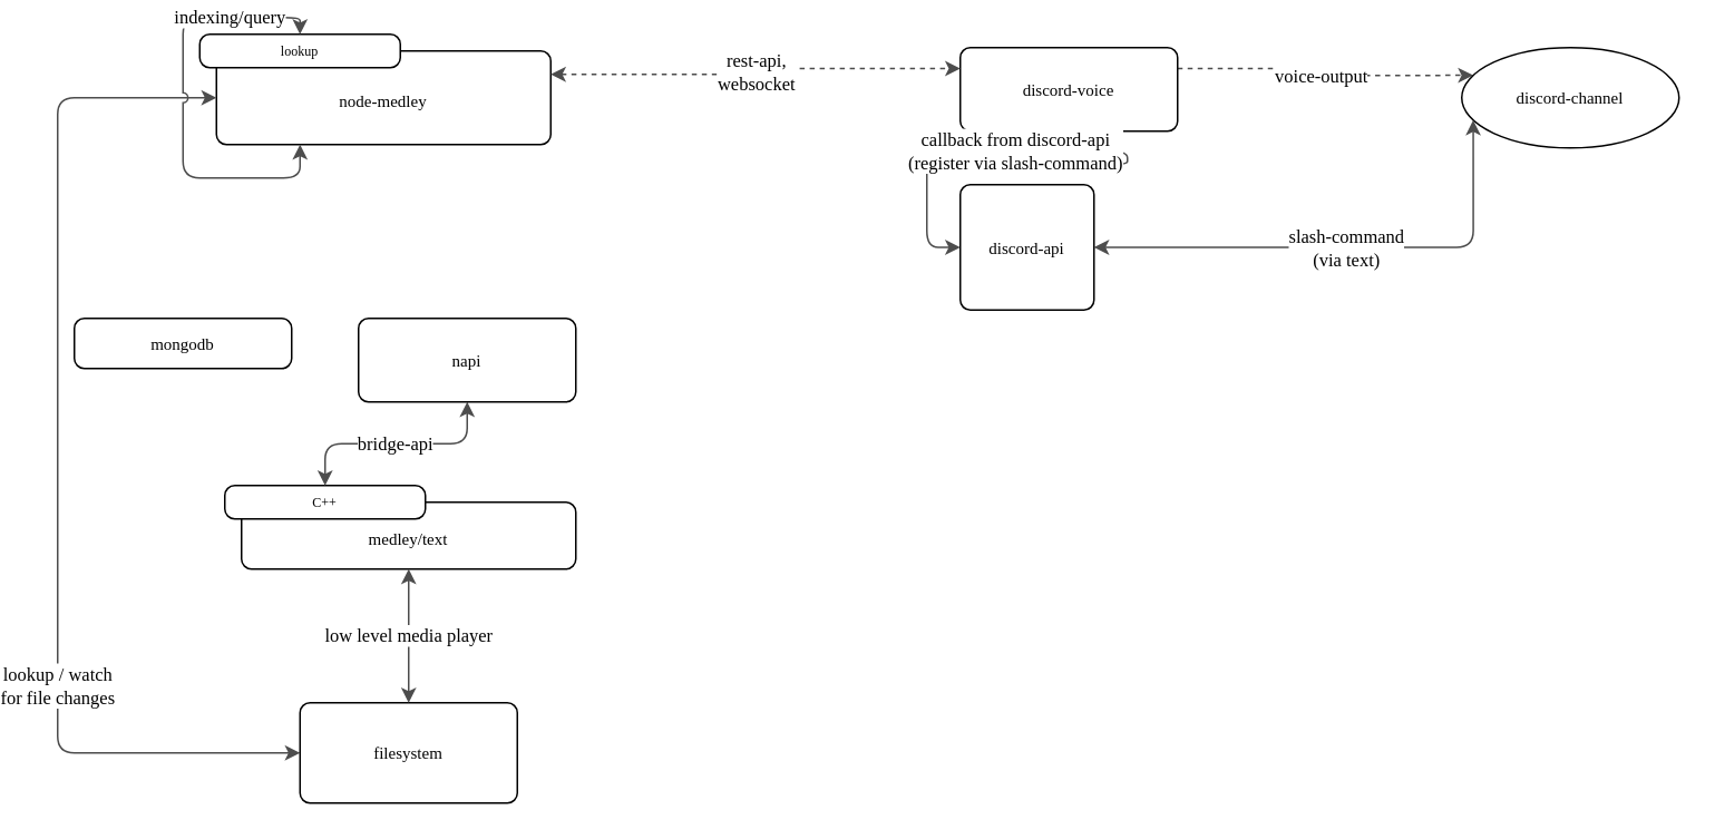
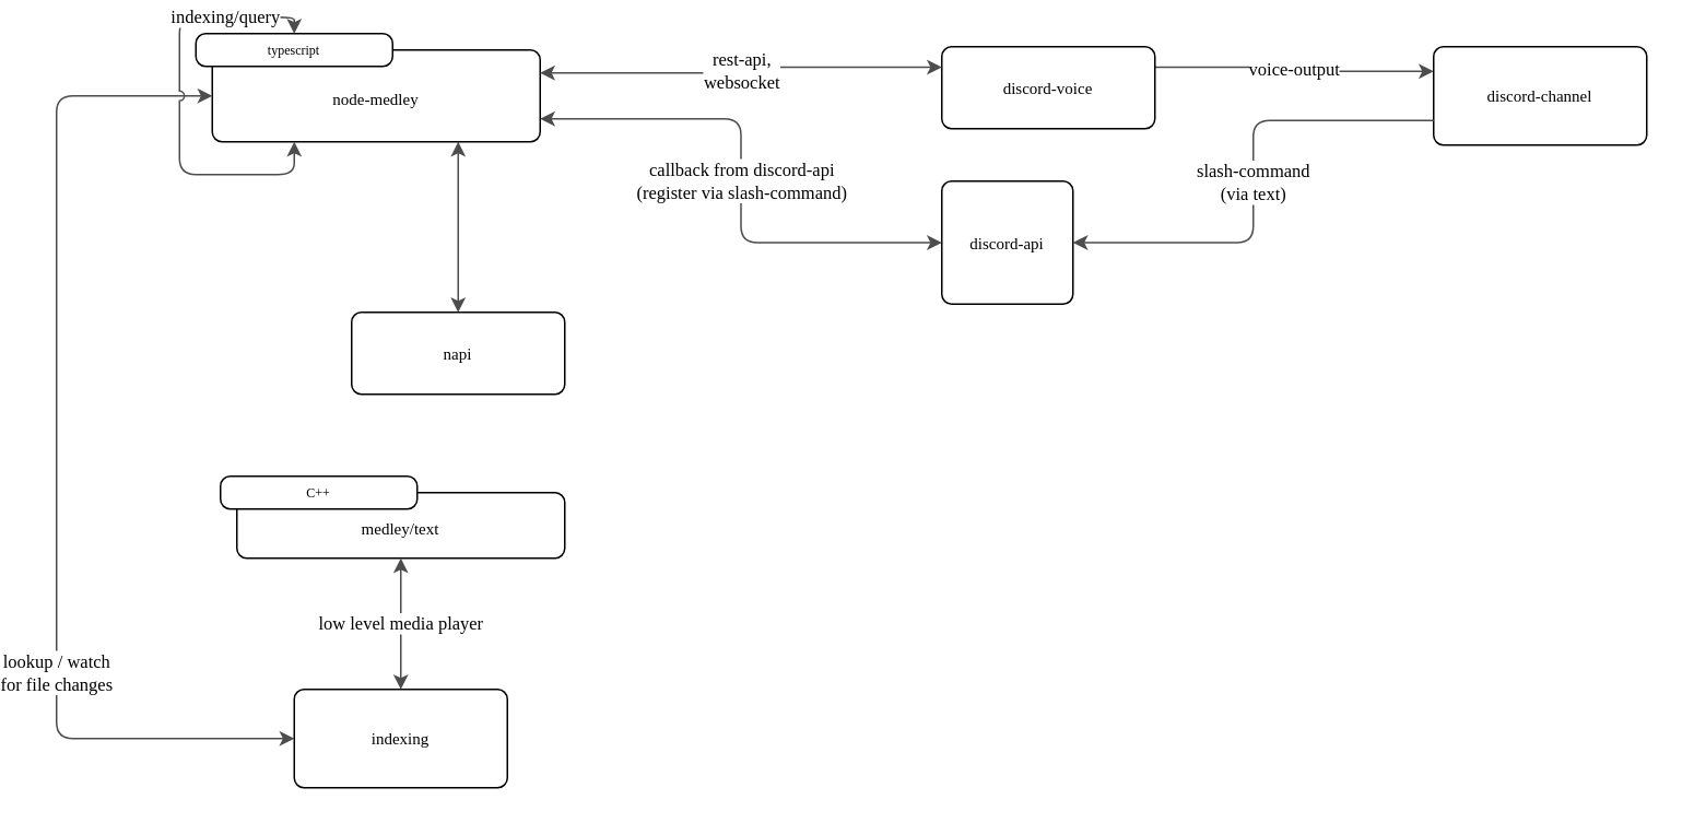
  <mxCell id="0" />
  <mxCell id="1" parent="0" />
+ <mxCell id="2" style="edgeStyle=orthogonalEdgeStyle;rounded=1;jumpStyle=arc;orthogonalLoop=1;jettySize=auto;html=1;entryX=0.5;entryY=0;entryDx=0;entryDy=0;strokeColor=#4D4D4D;fontFamily=Prompt;fontSource=https://fonts.googleapis.com/css?family=Prompt;fillColor=#4D4D4D;startArrow=classic;startFill=1;exitX=0;exitY=0.75;exitDx=0;exitDy=0;" edge="1" parent="1" source="9" target="7"><mxGeometry relative="1" as="geometry"><mxPoint x="215" y="90" as="sourcePoint" /></mxGeometry></mxCell>
  <mxCell id="3" value="" style="group;absoluteArcSize=1;labelBackgroundColor=none;fontSize=6;fontColor=default;html=1;recursiveResize=1;labelBorderColor=none;fontFamily=Prompt;fontSource=https%3A%2F%2Ffonts.googleapis.com%2Fcss%3Ffamily%3DPrompt;" vertex="1" connectable="0" parent="1"><mxGeometry x="120" y="290" width="210" height="50" as="geometry" /></mxCell>
  <mxCell id="4" value="medley/text" style="rounded=1;whiteSpace=wrap;html=1;labelBackgroundColor=default;fontFamily=Prompt;fontSource=https%3A%2F%2Ffonts.googleapis.com%2Fcss%3Ffamily%3DPrompt;fontSize=10;fontColor=default;strokeColor=default;fillColor=default;gradientColor=none;arcSize=12;direction=north;movable=0;absoluteArcSize=1;labelBorderColor=none;spacingTop=4;" vertex="1" parent="3"><mxGeometry x="10" y="10" width="200" height="40" as="geometry" /></mxCell>
  <mxCell id="5" value="&lt;span style=&quot;font-size: 8px;&quot;&gt;C++&lt;/span&gt;" style="rounded=1;whiteSpace=wrap;html=1;labelBackgroundColor=none;fontFamily=Prompt;fontSource=https%3A%2F%2Ffonts.googleapis.com%2Fcss%3Ffamily%3DPrompt;fontSize=8;fontColor=default;strokeColor=default;fillColor=default;gradientColor=none;arcSize=12;absoluteArcSize=1;resizable=0;labelBorderColor=none;" vertex="1" parent="3"><mxGeometry width="120" height="20" as="geometry" /></mxCell>
- <mxCell id="6" value="bridge-api" style="edgeStyle=orthogonalEdgeStyle;rounded=1;jumpStyle=arc;orthogonalLoop=1;jettySize=auto;html=1;exitX=0.5;exitY=1;exitDx=0;exitDy=0;strokeColor=#4D4D4D;fontFamily=Prompt;fontSource=https://fonts.googleapis.com/css?family=Prompt;fillColor=#4D4D4D;startArrow=classic;startFill=1;" edge="1" parent="1" source="7" target="5"><mxGeometry relative="1" as="geometry" /></mxCell>
  <mxCell id="7" value="napi" style="rounded=1;whiteSpace=wrap;html=1;labelBackgroundColor=none;fontFamily=Prompt;fontSource=https%3A%2F%2Ffonts.googleapis.com%2Fcss%3Ffamily%3DPrompt;fontSize=10;fontColor=default;strokeColor=default;fillColor=default;gradientColor=none;arcSize=12;absoluteArcSize=1;labelBorderColor=none;" vertex="1" parent="1"><mxGeometry x="200" y="190" width="130" height="50" as="geometry" /></mxCell>
  <mxCell id="8" value="" style="group;absoluteArcSize=1;labelBackgroundColor=none;fontSize=6;fontColor=default;html=1;recursiveResize=1;labelBorderColor=none;fontFamily=Prompt;fontSource=https%3A%2F%2Ffonts.googleapis.com%2Fcss%3Ffamily%3DPrompt;" vertex="1" connectable="0" parent="1"><mxGeometry x="105" y="20" width="210" height="70" as="geometry" /></mxCell>
  <mxCell id="9" value="node-medley" style="rounded=1;whiteSpace=wrap;html=1;labelBackgroundColor=default;fontFamily=Prompt;fontSource=https%3A%2F%2Ffonts.googleapis.com%2Fcss%3Ffamily%3DPrompt;fontSize=10;fontColor=default;strokeColor=default;fillColor=default;gradientColor=none;arcSize=12;direction=north;movable=0;absoluteArcSize=1;labelBorderColor=none;spacingTop=4;" vertex="1" parent="8"><mxGeometry x="10" y="10" width="200" height="56" as="geometry" /></mxCell>
- <mxCell id="10" value="&lt;span style=&quot;font-size: 8px;&quot;&gt;lookup&lt;/span&gt;" style="rounded=1;whiteSpace=wrap;html=1;labelBackgroundColor=none;fontFamily=Prompt;fontSource=https%3A%2F%2Ffonts.googleapis.com%2Fcss%3Ffamily%3DPrompt;fontSize=8;fontColor=default;strokeColor=default;fillColor=default;gradientColor=none;arcSize=12;absoluteArcSize=1;resizable=0;labelBorderColor=none;" vertex="1" parent="8"><mxGeometry width="120" height="20" as="geometry" /></mxCell>
- <mxCell id="11" value="voice-output" style="edgeStyle=orthogonalEdgeStyle;rounded=1;jumpStyle=arc;orthogonalLoop=1;jettySize=auto;html=1;exitX=1;exitY=0.25;exitDx=0;exitDy=0;entryX=0;entryY=0.25;entryDx=0;entryDy=0;strokeColor=#4D4D4D;fontFamily=Prompt;fontSource=https://fonts.googleapis.com/css?family=Prompt;startArrow=none;startFill=0;fillColor=#4D4D4D;dashed=1;" edge="1" parent="1" source="12" target="14"><mxGeometry relative="1" as="geometry" /></mxCell>
+ <mxCell id="10" value="&lt;span style=&quot;font-size: 8px;&quot;&gt;typescript&lt;/span&gt;" style="rounded=1;whiteSpace=wrap;html=1;labelBackgroundColor=none;fontFamily=Prompt;fontSource=https%3A%2F%2Ffonts.googleapis.com%2Fcss%3Ffamily%3DPrompt;fontSize=8;fontColor=default;strokeColor=default;fillColor=default;gradientColor=none;arcSize=12;absoluteArcSize=1;resizable=0;labelBorderColor=none;" vertex="1" parent="8"><mxGeometry width="120" height="20" as="geometry" /></mxCell>
+ <mxCell id="11" value="voice-output" style="edgeStyle=orthogonalEdgeStyle;rounded=1;jumpStyle=arc;orthogonalLoop=1;jettySize=auto;html=1;exitX=1;exitY=0.25;exitDx=0;exitDy=0;entryX=0;entryY=0.25;entryDx=0;entryDy=0;strokeColor=#4D4D4D;fontFamily=Prompt;fontSource=https://fonts.googleapis.com/css?family=Prompt;startArrow=none;startFill=0;fillColor=#4D4D4D;" edge="1" parent="1" source="12" target="14"><mxGeometry relative="1" as="geometry" /></mxCell>
  <mxCell id="12" value="discord-voice" style="rounded=1;whiteSpace=wrap;html=1;labelBackgroundColor=none;fontFamily=Prompt;fontSource=https%3A%2F%2Ffonts.googleapis.com%2Fcss%3Ffamily%3DPrompt;fontSize=10;fontColor=default;strokeColor=default;fillColor=default;gradientColor=none;arcSize=12;absoluteArcSize=1;labelBorderColor=none;" vertex="1" parent="1"><mxGeometry x="560" y="28" width="130" height="50" as="geometry" /></mxCell>
- <mxCell id="13" value="rest-api,&lt;br&gt;websocket" style="edgeStyle=orthogonalEdgeStyle;rounded=1;jumpStyle=arc;orthogonalLoop=1;jettySize=auto;html=1;exitX=0.75;exitY=1;exitDx=0;exitDy=0;entryX=0;entryY=0.25;entryDx=0;entryDy=0;strokeColor=#4D4D4D;fontFamily=Prompt;fontSource=https://fonts.googleapis.com/css?family=Prompt;startArrow=classic;startFill=1;fillColor=#4D4D4D;dashed=1;" edge="1" parent="1" source="9" target="12"><mxGeometry relative="1" as="geometry" /></mxCell>
- <mxCell id="14" value="discord-channel" style="ellipse;whiteSpace=wrap;html=1;labelBackgroundColor=none;fontFamily=Prompt;fontSource=https%3A%2F%2Ffonts.googleapis.com%2Fcss%3Ffamily%3DPrompt;fontSize=10;fontColor=default;strokeColor=default;fillColor=default;gradientColor=none;arcSize=12;absoluteArcSize=1;labelBorderColor=none;" vertex="1" parent="1"><mxGeometry x="860" y="28" width="130" height="60" as="geometry" /></mxCell>
+ <mxCell id="13" value="rest-api,&lt;br&gt;websocket" style="edgeStyle=orthogonalEdgeStyle;rounded=1;jumpStyle=arc;orthogonalLoop=1;jettySize=auto;html=1;exitX=0.75;exitY=1;exitDx=0;exitDy=0;entryX=0;entryY=0.25;entryDx=0;entryDy=0;strokeColor=#4D4D4D;fontFamily=Prompt;fontSource=https://fonts.googleapis.com/css?family=Prompt;startArrow=classic;startFill=1;fillColor=#4D4D4D;" edge="1" parent="1" source="9" target="12"><mxGeometry relative="1" as="geometry" /></mxCell>
+ <mxCell id="14" value="discord-channel" style="rounded=1;whiteSpace=wrap;html=1;labelBackgroundColor=none;fontFamily=Prompt;fontSource=https%3A%2F%2Ffonts.googleapis.com%2Fcss%3Ffamily%3DPrompt;fontSize=10;fontColor=default;strokeColor=default;fillColor=default;gradientColor=none;arcSize=12;absoluteArcSize=1;labelBorderColor=none;" vertex="1" parent="1"><mxGeometry x="860" y="28" width="130" height="60" as="geometry" /></mxCell>
  <mxCell id="15" value="lookup / watch&lt;br&gt;for file changes" style="edgeStyle=orthogonalEdgeStyle;rounded=1;jumpStyle=arc;orthogonalLoop=1;jettySize=auto;html=1;exitX=0;exitY=0.5;exitDx=0;exitDy=0;entryX=0.5;entryY=0;entryDx=0;entryDy=0;strokeColor=#4D4D4D;fontFamily=Prompt;fontSource=https://fonts.googleapis.com/css?family=Prompt;startArrow=classic;startFill=1;fillColor=#4D4D4D;" edge="1" parent="1" source="16" target="9"><mxGeometry x="-0.415" relative="1" as="geometry"><Array as="points"><mxPoint x="20" y="450" /><mxPoint x="20" y="58" /></Array><mxPoint as="offset" /></mxGeometry></mxCell>
- <mxCell id="16" value="filesystem" style="rounded=1;whiteSpace=wrap;html=1;labelBackgroundColor=none;fontFamily=Prompt;fontSource=https%3A%2F%2Ffonts.googleapis.com%2Fcss%3Ffamily%3DPrompt;fontSize=10;fontColor=default;strokeColor=default;fillColor=default;gradientColor=none;arcSize=12;absoluteArcSize=1;labelBorderColor=none;" vertex="1" parent="1"><mxGeometry x="165" y="420" width="130" height="60" as="geometry" /></mxCell>
+ <mxCell id="16" value="indexing" style="rounded=1;whiteSpace=wrap;html=1;labelBackgroundColor=none;fontFamily=Prompt;fontSource=https%3A%2F%2Ffonts.googleapis.com%2Fcss%3Ffamily%3DPrompt;fontSize=10;fontColor=default;strokeColor=default;fillColor=default;gradientColor=none;arcSize=12;absoluteArcSize=1;labelBorderColor=none;" vertex="1" parent="1"><mxGeometry x="165" y="420" width="130" height="60" as="geometry" /></mxCell>
  <mxCell id="17" value="low level media player" style="edgeStyle=orthogonalEdgeStyle;rounded=1;jumpStyle=arc;orthogonalLoop=1;jettySize=auto;html=1;strokeColor=#4D4D4D;fontFamily=Prompt;fontSource=https://fonts.googleapis.com/css?family=Prompt;startArrow=classic;startFill=1;fillColor=#4D4D4D;" edge="1" parent="1" source="4" target="16"><mxGeometry relative="1" as="geometry" /></mxCell>
- <mxCell id="18" value="mongodb" style="rounded=1;whiteSpace=wrap;html=1;labelBackgroundColor=none;fontFamily=Prompt;fontSource=https%3A%2F%2Ffonts.googleapis.com%2Fcss%3Ffamily%3DPrompt;fontSize=10;fontColor=default;strokeColor=default;fillColor=default;gradientColor=none;arcSize=12;absoluteArcSize=1;labelBorderColor=none;" vertex="1" parent="1"><mxGeometry x="30" y="190" width="130" height="30" as="geometry" /></mxCell>
  <mxCell id="19" value="indexing/query" style="edgeStyle=orthogonalEdgeStyle;rounded=1;jumpStyle=arc;orthogonalLoop=1;jettySize=auto;html=1;exitX=0;exitY=0.25;exitDx=0;exitDy=0;strokeColor=#4D4D4D;fontFamily=Prompt;fontSource=https://fonts.googleapis.com/css?family=Prompt;startArrow=classic;startFill=1;fillColor=#4D4D4D;" edge="1" parent="1" source="9" target="10"><mxGeometry x="0.61" relative="1" as="geometry"><mxPoint as="offset" /></mxGeometry></mxCell>
- <mxCell id="20" value="slash-command&lt;br&gt;(via text)" style="edgeStyle=orthogonalEdgeStyle;rounded=1;jumpStyle=arc;orthogonalLoop=1;jettySize=auto;html=1;exitX=1;exitY=0.5;exitDx=0;exitDy=0;entryX=0;entryY=0.75;entryDx=0;entryDy=0;strokeColor=#4D4D4D;fontFamily=Prompt;fontSource=https://fonts.googleapis.com/css?family=Prompt;startArrow=classic;startFill=1;fillColor=#4D4D4D;" edge="1" parent="1" source="22" target="14"><mxGeometry relative="1" as="geometry" /></mxCell>
- <mxCell id="21" value="callback from discord-api&lt;br&gt;(register via slash-command)" style="edgeStyle=orthogonalEdgeStyle;rounded=1;jumpStyle=arc;orthogonalLoop=1;jettySize=auto;html=1;exitX=0;exitY=0.5;exitDx=0;exitDy=0;strokeColor=#4D4D4D;fontFamily=Prompt;fontSource=https://fonts.googleapis.com/css?family=Prompt;startArrow=classic;startFill=1;fillColor=#4D4D4D;" edge="1" parent="1" source="22" target="12"><mxGeometry relative="1" as="geometry" /></mxCell>
+ <mxCell id="20" value="slash-command&lt;br&gt;(via text)" style="edgeStyle=orthogonalEdgeStyle;rounded=1;jumpStyle=arc;orthogonalLoop=1;jettySize=auto;html=1;exitX=1;exitY=0.5;exitDx=0;exitDy=0;entryX=0;entryY=0.75;entryDx=0;entryDy=0;strokeColor=#4D4D4D;fontFamily=Prompt;fontSource=https://fonts.googleapis.com/css?family=Prompt;startArrow=classic;startFill=1;fillColor=#4D4D4D;endArrow=none;" edge="1" parent="1" source="22" target="14"><mxGeometry relative="1" as="geometry" /></mxCell>
+ <mxCell id="21" value="callback from discord-api&lt;br&gt;(register via slash-command)" style="edgeStyle=orthogonalEdgeStyle;rounded=1;jumpStyle=arc;orthogonalLoop=1;jettySize=auto;html=1;exitX=0;exitY=0.5;exitDx=0;exitDy=0;entryX=0.25;entryY=1;entryDx=0;entryDy=0;strokeColor=#4D4D4D;fontFamily=Prompt;fontSource=https://fonts.googleapis.com/css?family=Prompt;startArrow=classic;startFill=1;fillColor=#4D4D4D;" edge="1" parent="1" source="22" target="9"><mxGeometry relative="1" as="geometry" /></mxCell>
  <mxCell id="22" value="discord-api" style="rounded=1;whiteSpace=wrap;html=1;labelBackgroundColor=none;fontFamily=Prompt;fontSource=https%3A%2F%2Ffonts.googleapis.com%2Fcss%3Ffamily%3DPrompt;fontSize=10;fontColor=default;strokeColor=default;fillColor=default;gradientColor=none;arcSize=12;absoluteArcSize=1;labelBorderColor=none;" vertex="1" parent="1"><mxGeometry x="560" y="110" width="80" height="75" as="geometry" /></mxCell>
